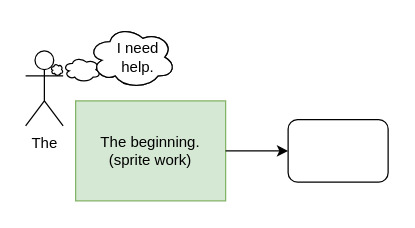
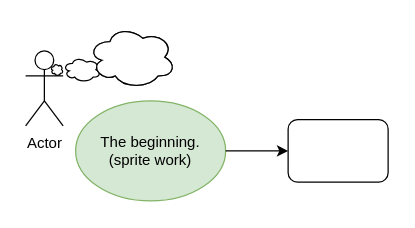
  <mxCell id="0" />
  <mxCell id="1" parent="0" />
- <mxCell id="2" value="The" style="shape=umlActor;verticalLabelPosition=bottom;verticalAlign=top;html=1;outlineConnect=0;" vertex="1" parent="1"><mxGeometry y="40" width="30" height="60" as="geometry" x="20" /></mxCell>
+ <mxCell id="2" value="Actor" style="shape=umlActor;verticalLabelPosition=bottom;verticalAlign=top;html=1;outlineConnect=0;" vertex="1" parent="1"><mxGeometry y="40" width="30" height="60" as="geometry" x="20" /></mxCell>
  <mxCell id="3" value="" style="ellipse;shape=cloud;whiteSpace=wrap;html=1;" vertex="1" parent="1"><mxGeometry x="70" width="70" height="50" as="geometry" y="20" /></mxCell>
  <mxCell id="4" value="" style="ellipse;shape=cloud;whiteSpace=wrap;html=1;" vertex="1" parent="1"><mxGeometry x="40" y="50" width="10" height="10" as="geometry" /></mxCell>
  <mxCell id="5" value="" style="ellipse;shape=cloud;whiteSpace=wrap;html=1;" vertex="1" parent="1"><mxGeometry x="50" y="45" width="30" height="20" as="geometry" /></mxCell>
  <mxCell id="6" value="" style="ellipse;shape=cloud;whiteSpace=wrap;html=1;" vertex="1" parent="1"><mxGeometry x="70" width="70" height="50" as="geometry" y="20" /></mxCell>
- <mxCell id="7" value="I need help." style="text;html=1;strokeColor=none;fillColor=none;align=center;verticalAlign=middle;whiteSpace=wrap;rounded=0;" vertex="1" parent="1"><mxGeometry x="80" y="30" width="60" height="30" as="geometry" /></mxCell>
- <mxCell id="8" value="The beginning.&lt;br&gt;(sprite work)" style="whiteSpace=wrap;html=1;fillColor=#d5e8d4;strokeColor=#82b366;rounded=0;" vertex="1" parent="1"><mxGeometry x="60" y="80" width="120" height="80" as="geometry" /></mxCell>
+ <mxCell id="8" value="The beginning.&lt;br&gt;(sprite work)" style="ellipse;whiteSpace=wrap;html=1;fillColor=#d5e8d4;strokeColor=#82b366;" vertex="1" parent="1"><mxGeometry x="60" y="80" width="120" height="80" as="geometry" /></mxCell>
  <mxCell id="9" value="" style="rounded=1;whiteSpace=wrap;html=1;" vertex="1" parent="1"><mxGeometry x="230" y="95" width="80" height="50" as="geometry" /></mxCell>
  <mxCell id="10" value="" style="endArrow=classic;html=1;rounded=0;exitX=1;exitY=0.5;exitDx=0;exitDy=0;entryX=0;entryY=0.5;entryDx=0;entryDy=0;" edge="1" parent="1" source="8" target="9"><mxGeometry width="50" height="50" relative="1" as="geometry"><mxPoint x="190" y="180" as="sourcePoint" /><mxPoint x="240" y="130" as="targetPoint" /></mxGeometry></mxCell>
